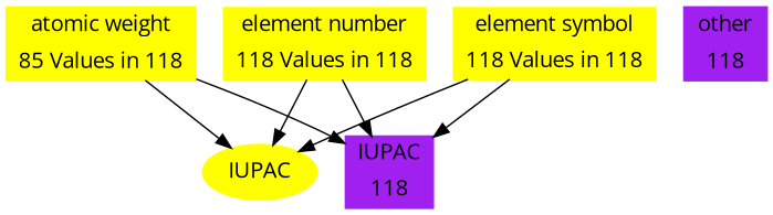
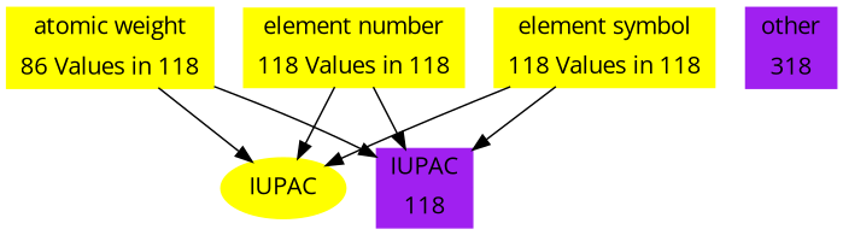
  digraph {
    fontname="Open Sans"
    rankdir=TB
    node [color=yellow fontname="Open Sans" style=filled shape=record]
    edge [fontname="Open Sans"]
    IUPAC [shape=""]
-   n2 [label="{ atomic weight | 85 Values in 118  }"]
+   n2 [label="{ atomic weight | 86 Values in 118  }"]
    n3 [color=purple label="{<f0> IUPAC | 118}"]
    n4 [label="{ element number | 118 Values in 118  }"]
    n5 [label="{ element symbol | 118 Values in 118  }"]
-   n6 [color=purple label="{<f0> other | 118}"]
+   n6 [color=purple label="{<f0> other | 318}"]
    n2 -> IUPAC
    n2 -> n3
    n4 -> IUPAC
    n4 -> n3
    n5 -> IUPAC
    n5 -> n3
  }
